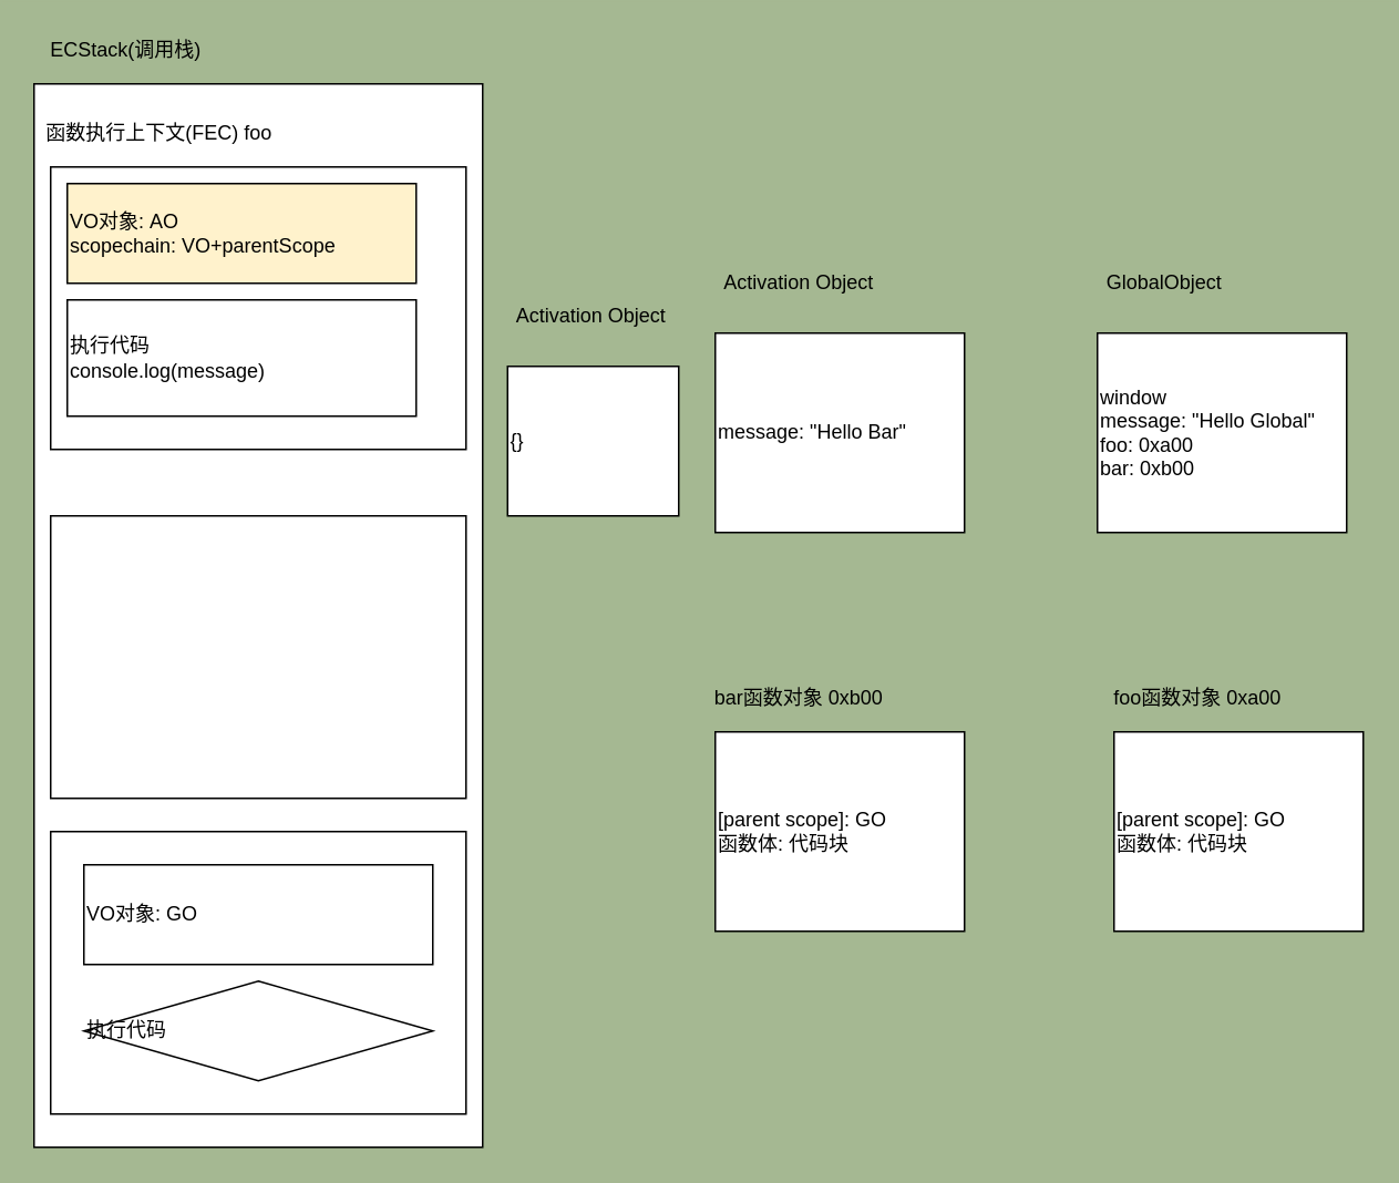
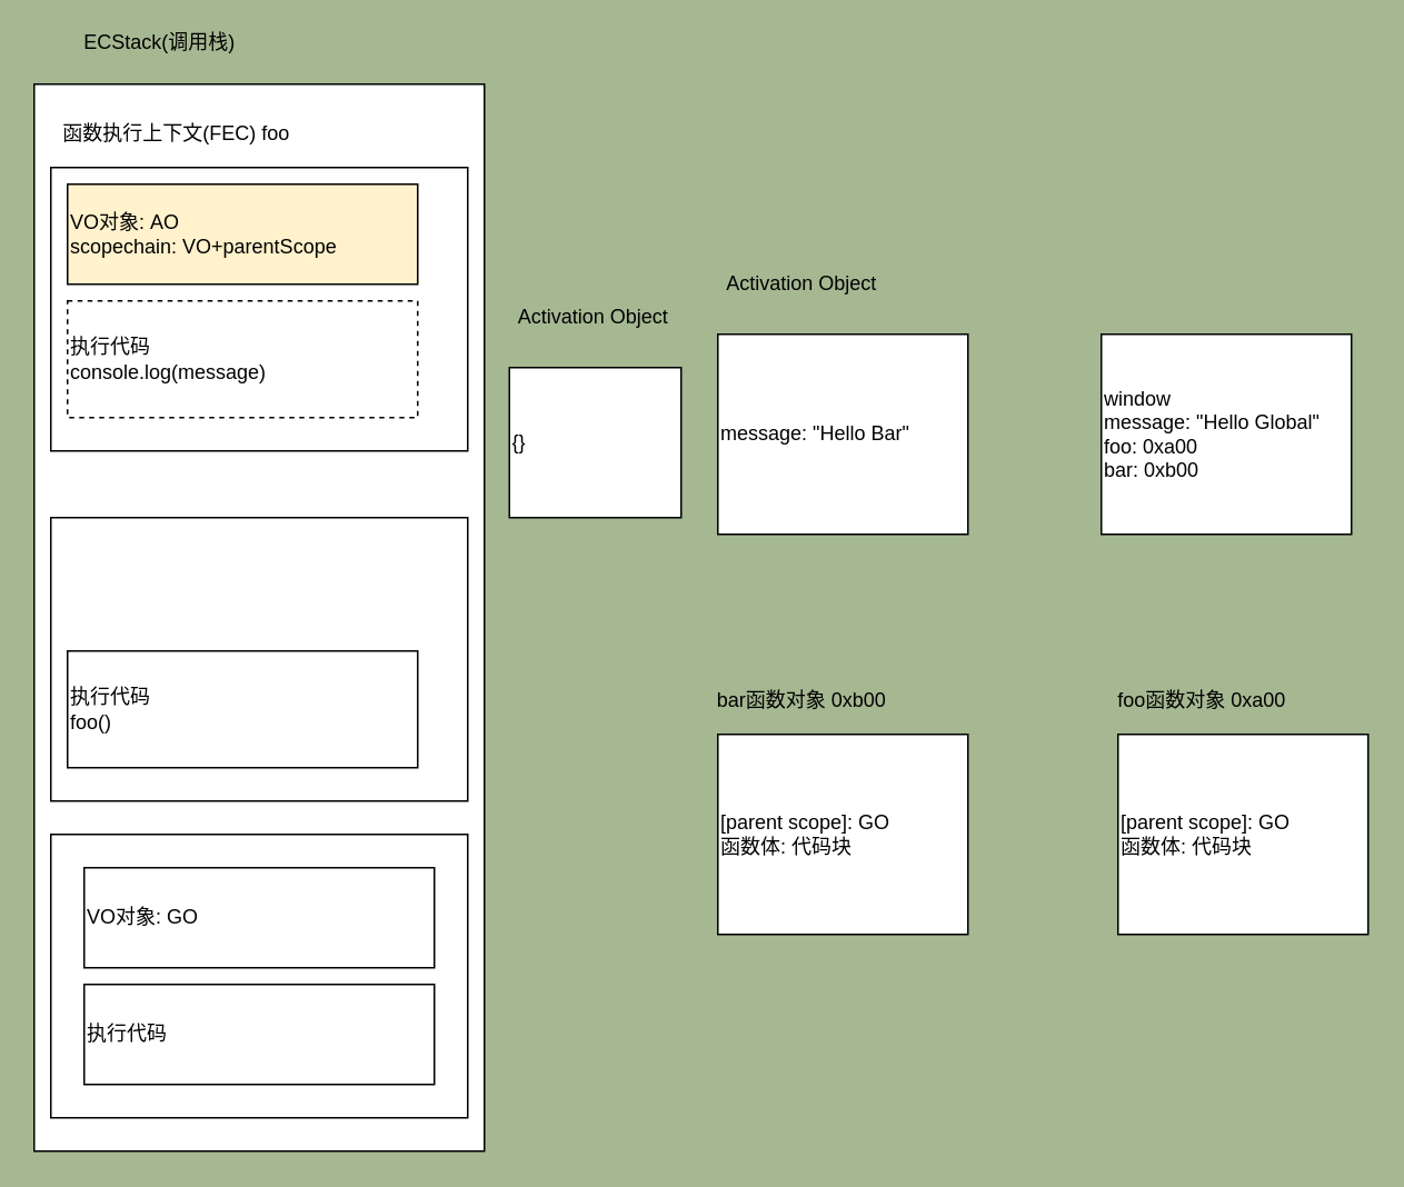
  <mxCell id="0" />
  <mxCell id="1" parent="0" />
  <mxCell id="2" value="" style="rounded=0;whiteSpace=wrap;html=1;" parent="1" vertex="1"><mxGeometry x="20" y="50" width="270" height="640" as="geometry" /></mxCell>
- <mxCell id="3" value="ECStack(调用栈)" style="text;html=1;align=center;verticalAlign=middle;resizable=0;points=[];autosize=1;strokeColor=none;" parent="1" vertex="1"><mxGeometry x="20" y="20" width="110" height="20" as="geometry" /></mxCell>
+ <mxCell id="3" value="ECStack(调用栈)" style="text;html=1;align=center;verticalAlign=middle;resizable=0;points=[];autosize=1;strokeColor=none;" parent="1" vertex="1"><mxGeometry x="40" y="15" width="110" height="20" as="geometry" /></mxCell>
  <mxCell id="4" value="window&lt;br&gt;message: &quot;Hello Global&quot;&lt;br&gt;foo: 0xa00&lt;br&gt;bar: 0xb00" style="rounded=0;whiteSpace=wrap;html=1;align=left;" parent="1" vertex="1"><mxGeometry x="660" y="200" width="150" height="120" as="geometry" /></mxCell>
- <mxCell id="5" value="GlobalObject" style="text;html=1;align=center;verticalAlign=middle;resizable=0;points=[];autosize=1;strokeColor=none;" parent="1" vertex="1"><mxGeometry x="660" y="160" width="80" height="20" as="geometry" /></mxCell>
  <mxCell id="6" value="[parent scope]: GO&lt;br&gt;函数体: 代码块" style="rounded=0;whiteSpace=wrap;html=1;align=left;" parent="1" vertex="1"><mxGeometry x="670" y="440" width="150" height="120" as="geometry" /></mxCell>
  <mxCell id="7" value="foo函数对象 0xa00" style="text;html=1;align=center;verticalAlign=middle;resizable=0;points=[];autosize=1;strokeColor=none;" parent="1" vertex="1"><mxGeometry x="660" y="410" width="120" height="20" as="geometry" /></mxCell>
  <mxCell id="8" value="[parent scope]: GO&lt;br&gt;函数体: 代码块" style="rounded=0;whiteSpace=wrap;html=1;align=left;" parent="1" vertex="1"><mxGeometry x="430" y="440" width="150" height="120" as="geometry" /></mxCell>
  <mxCell id="9" value="bar函数对象 0xb00" style="text;html=1;align=center;verticalAlign=middle;resizable=0;points=[];autosize=1;strokeColor=none;" parent="1" vertex="1"><mxGeometry x="420" y="410" width="120" height="20" as="geometry" /></mxCell>
  <mxCell id="10" value="" style="rounded=0;whiteSpace=wrap;html=1;align=left;" parent="1" vertex="1"><mxGeometry x="30" y="500" width="250" height="170" as="geometry" /></mxCell>
  <mxCell id="11" value="VO对象: GO" style="rounded=0;whiteSpace=wrap;html=1;align=left;" parent="1" vertex="1"><mxGeometry x="50" y="520" width="210" height="60" as="geometry" /></mxCell>
- <mxCell id="12" value="执行代码" style="rhombus;whiteSpace=wrap;html=1;align=left;" parent="1" vertex="1"><mxGeometry x="50" y="590" width="210" height="60" as="geometry" /></mxCell>
+ <mxCell id="12" value="执行代码" style="rounded=0;whiteSpace=wrap;html=1;align=left;" parent="1" vertex="1"><mxGeometry x="50" y="590" width="210" height="60" as="geometry" /></mxCell>
  <mxCell id="13" value="" style="rounded=0;whiteSpace=wrap;html=1;align=left;" parent="1" vertex="1"><mxGeometry x="30" y="310" width="250" height="170" as="geometry" /></mxCell>
  <mxCell id="14" value="message: &quot;Hello Bar&quot;" style="rounded=0;whiteSpace=wrap;html=1;align=left;" parent="1" vertex="1"><mxGeometry x="430" y="200" width="150" height="120" as="geometry" /></mxCell>
  <mxCell id="15" value="Activation Object" style="text;html=1;align=center;verticalAlign=middle;resizable=0;points=[];autosize=1;strokeColor=none;" parent="1" vertex="1"><mxGeometry x="425" y="160" width="110" height="20" as="geometry" /></mxCell>
+ <mxCell id="16" value="执行代码&lt;br&gt;foo()" style="rounded=0;whiteSpace=wrap;html=1;align=left;" parent="1" vertex="1"><mxGeometry x="40" y="390" width="210" height="70" as="geometry" /></mxCell>
  <mxCell id="17" value="" style="rounded=0;whiteSpace=wrap;html=1;align=left;" parent="1" vertex="1"><mxGeometry x="30" y="100" width="250" height="170" as="geometry" /></mxCell>
- <mxCell id="18" value="函数执行上下文(FEC) foo" style="text;html=1;align=center;verticalAlign=middle;resizable=0;points=[];autosize=1;strokeColor=none;" parent="1" vertex="1"><mxGeometry x="20" y="70" width="150" height="20" as="geometry" /></mxCell>
+ <mxCell id="18" value="函数执行上下文(FEC) foo" style="text;html=1;align=center;verticalAlign=middle;resizable=0;points=[];autosize=1;strokeColor=none;" parent="1" vertex="1"><mxGeometry x="30" y="70" width="150" height="20" as="geometry" /></mxCell>
  <mxCell id="19" value="VO对象: AO&lt;br&gt;scopechain: VO+parentScope" style="rounded=0;whiteSpace=wrap;html=1;align=left;fillColor=#fff2cc;" parent="1" vertex="1"><mxGeometry x="40" y="110" width="210" height="60" as="geometry" /></mxCell>
- <mxCell id="20" value="执行代码&lt;br&gt;console.log(message)" style="rounded=0;whiteSpace=wrap;html=1;align=left;" parent="1" vertex="1"><mxGeometry x="40" y="180" width="210" height="70" as="geometry" /></mxCell>
+ <mxCell id="20" value="执行代码&lt;br&gt;console.log(message)" style="rounded=0;whiteSpace=wrap;html=1;align=left;dashed=1;" parent="1" vertex="1"><mxGeometry x="40" y="180" width="210" height="70" as="geometry" /></mxCell>
  <mxCell id="21" value="{}" style="rounded=0;whiteSpace=wrap;html=1;align=left;" parent="1" vertex="1"><mxGeometry x="305" y="220" width="103" height="90" as="geometry" /></mxCell>
  <mxCell id="22" value="Activation Object" style="text;html=1;align=center;verticalAlign=middle;resizable=0;points=[];autosize=1;strokeColor=none;" parent="1" vertex="1"><mxGeometry x="300" y="180" width="110" height="20" as="geometry" /></mxCell>
